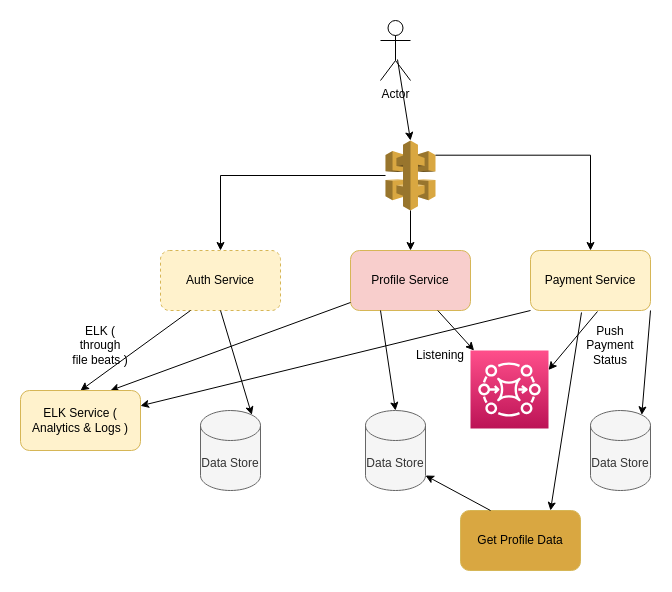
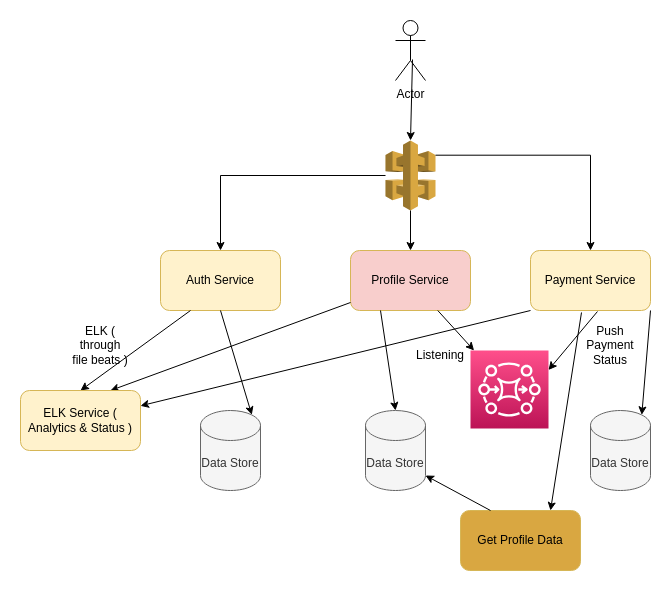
  <mxCell id="0" />
  <mxCell id="1" parent="0" />
  <mxCell id="2" value="Profile Service" style="rounded=1;whiteSpace=wrap;html=1;fillColor=#f8cecc;strokeColor=#d6b656;" parent="1" vertex="1"><mxGeometry x="350" y="250" width="120" height="60" as="geometry" /></mxCell>
  <mxCell id="3" value="Payment Service" style="rounded=1;whiteSpace=wrap;html=1;fillColor=#fff2cc;strokeColor=#d6b656;" parent="1" vertex="1"><mxGeometry x="530" y="250" width="120" height="60" as="geometry" /></mxCell>
- <mxCell id="4" value="Auth Service" style="rounded=1;whiteSpace=wrap;html=1;fillColor=#fff2cc;strokeColor=#d6b656;dashed=1;" parent="1" vertex="1"><mxGeometry x="160" y="250" width="120" height="60" as="geometry" /></mxCell>
- <mxCell id="5" value="Actor" style="shape=umlActor;verticalLabelPosition=bottom;verticalAlign=top;html=1;outlineConnect=0;" parent="1" vertex="1"><mxGeometry x="380" y="20" width="30" height="60" as="geometry" /></mxCell>
+ <mxCell id="4" value="Auth Service" style="rounded=1;whiteSpace=wrap;html=1;fillColor=#fff2cc;strokeColor=#d6b656;" parent="1" vertex="1"><mxGeometry x="160" y="250" width="120" height="60" as="geometry" /></mxCell>
+ <mxCell id="5" value="Actor" style="shape=umlActor;verticalLabelPosition=bottom;verticalAlign=top;html=1;outlineConnect=0;" parent="1" vertex="1"><mxGeometry x="395" y="20" width="30" height="60" as="geometry" /></mxCell>
  <mxCell id="6" value="" style="outlineConnect=0;dashed=0;verticalLabelPosition=bottom;verticalAlign=top;align=center;html=1;shape=mxgraph.aws3.api_gateway;fillColor=#D9A741;gradientColor=none;" parent="1" vertex="1"><mxGeometry x="385" y="140" width="50" height="70" as="geometry" /></mxCell>
  <mxCell id="7" value="" style="endArrow=classic;html=1;rounded=0;entryX=0.5;entryY=0;entryDx=0;entryDy=0;edgeStyle=orthogonalEdgeStyle;" parent="1" source="6" target="4" edge="1"><mxGeometry width="50" height="50" relative="1" as="geometry"><mxPoint x="300" y="250" as="sourcePoint" /><mxPoint x="350" y="200" as="targetPoint" /></mxGeometry></mxCell>
  <mxCell id="8" value="" style="endArrow=classic;html=1;rounded=0;exitX=1;exitY=0.21;exitDx=0;exitDy=0;exitPerimeter=0;entryX=0.5;entryY=0;entryDx=0;entryDy=0;edgeStyle=orthogonalEdgeStyle;" parent="1" source="6" target="3" edge="1"><mxGeometry width="50" height="50" relative="1" as="geometry"><mxPoint x="300" y="250" as="sourcePoint" /><mxPoint x="350" y="200" as="targetPoint" /></mxGeometry></mxCell>
  <mxCell id="9" value="" style="endArrow=classic;html=1;rounded=0;exitX=0.5;exitY=1;exitDx=0;exitDy=0;exitPerimeter=0;entryX=0.5;entryY=0;entryDx=0;entryDy=0;" parent="1" source="6" target="2" edge="1"><mxGeometry width="50" height="50" relative="1" as="geometry"><mxPoint x="300" y="250" as="sourcePoint" /><mxPoint x="350" y="200" as="targetPoint" /></mxGeometry></mxCell>
  <mxCell id="10" value="" style="endArrow=classic;html=1;rounded=0;exitX=0.25;exitY=1;exitDx=0;exitDy=0;entryX=0.5;entryY=0;entryDx=0;entryDy=0;" parent="1" source="4" target="14" edge="1"><mxGeometry width="50" height="50" relative="1" as="geometry"><mxPoint x="300" y="340" as="sourcePoint" /><mxPoint x="70.04" y="390" as="targetPoint" /></mxGeometry></mxCell>
  <mxCell id="11" value="ELK ( through file beats )" style="text;html=1;strokeColor=none;fillColor=none;align=center;verticalAlign=middle;whiteSpace=wrap;rounded=0;" parent="1" vertex="1"><mxGeometry x="70" y="330" width="60" height="30" as="geometry" /></mxCell>
  <mxCell id="12" value="" style="endArrow=classic;html=1;rounded=0;entryX=0.75;entryY=0;entryDx=0;entryDy=0;" parent="1" source="2" target="14" edge="1"><mxGeometry width="50" height="50" relative="1" as="geometry"><mxPoint x="300" y="450" as="sourcePoint" /><mxPoint x="130" y="400" as="targetPoint" /></mxGeometry></mxCell>
  <mxCell id="13" value="" style="endArrow=classic;html=1;rounded=0;exitX=0;exitY=1;exitDx=0;exitDy=0;" parent="1" source="3" target="14" edge="1"><mxGeometry width="50" height="50" relative="1" as="geometry"><mxPoint x="300" y="450" as="sourcePoint" /><mxPoint x="140" y="405" as="targetPoint" /></mxGeometry></mxCell>
- <mxCell id="14" value="ELK Service ( Analytics &amp;amp; Logs )" style="rounded=1;whiteSpace=wrap;html=1;fillColor=#fff2cc;strokeColor=#d6b656;" parent="1" vertex="1"><mxGeometry x="20" y="390" width="120" height="60" as="geometry" /></mxCell>
+ <mxCell id="14" value="ELK Service ( Analytics &amp;amp; Status )" style="rounded=1;whiteSpace=wrap;html=1;fillColor=#fff2cc;strokeColor=#d6b656;" parent="1" vertex="1"><mxGeometry x="20" y="390" width="120" height="60" as="geometry" /></mxCell>
  <mxCell id="15" value="" style="sketch=0;points=[[0,0,0],[0.25,0,0],[0.5,0,0],[0.75,0,0],[1,0,0],[0,1,0],[0.25,1,0],[0.5,1,0],[0.75,1,0],[1,1,0],[0,0.25,0],[0,0.5,0],[0,0.75,0],[1,0.25,0],[1,0.5,0],[1,0.75,0]];outlineConnect=0;fontColor=#232F3E;gradientColor=#FF4F8B;gradientDirection=north;fillColor=#BC1356;strokeColor=#ffffff;dashed=0;verticalLabelPosition=bottom;verticalAlign=top;align=center;html=1;fontSize=12;fontStyle=0;aspect=fixed;shape=mxgraph.aws4.resourceIcon;resIcon=mxgraph.aws4.mq;" parent="1" vertex="1"><mxGeometry x="470" y="350" width="78" height="78" as="geometry" /></mxCell>
  <mxCell id="16" value="" style="endArrow=classic;html=1;rounded=0;" parent="1" source="2" target="15" edge="1"><mxGeometry width="50" height="50" relative="1" as="geometry"><mxPoint x="300" y="370" as="sourcePoint" /><mxPoint x="350" y="320" as="targetPoint" /></mxGeometry></mxCell>
  <mxCell id="17" value="" style="endArrow=classic;html=1;rounded=0;exitX=0.558;exitY=1.017;exitDx=0;exitDy=0;exitPerimeter=0;entryX=1;entryY=0.25;entryDx=0;entryDy=0;entryPerimeter=0;" parent="1" source="3" target="15" edge="1"><mxGeometry width="50" height="50" relative="1" as="geometry"><mxPoint x="300" y="370" as="sourcePoint" /><mxPoint x="350" y="320" as="targetPoint" /></mxGeometry></mxCell>
  <mxCell id="18" value="Push Payment Status" style="text;html=1;strokeColor=none;fillColor=none;align=center;verticalAlign=middle;whiteSpace=wrap;rounded=0;" parent="1" vertex="1"><mxGeometry x="580" y="330" width="60" height="30" as="geometry" /></mxCell>
  <mxCell id="19" value="Listening" style="text;html=1;strokeColor=none;fillColor=none;align=center;verticalAlign=middle;whiteSpace=wrap;rounded=0;" parent="1" vertex="1"><mxGeometry x="410" y="340" width="60" height="30" as="geometry" /></mxCell>
  <mxCell id="20" value="Data Store" style="shape=cylinder3;whiteSpace=wrap;html=1;boundedLbl=1;backgroundOutline=1;size=15;fillColor=#f5f5f5;fontColor=#333333;strokeColor=#666666;" parent="1" vertex="1"><mxGeometry x="200" y="410" width="60" height="80" as="geometry" /></mxCell>
  <mxCell id="21" value="Data Store" style="shape=cylinder3;whiteSpace=wrap;html=1;boundedLbl=1;backgroundOutline=1;size=15;fillColor=#f5f5f5;fontColor=#333333;strokeColor=#666666;" parent="1" vertex="1"><mxGeometry x="365" y="410" width="60" height="80" as="geometry" /></mxCell>
  <mxCell id="22" value="Data Store" style="shape=cylinder3;whiteSpace=wrap;html=1;boundedLbl=1;backgroundOutline=1;size=15;fillColor=#f5f5f5;fontColor=#333333;strokeColor=#666666;" parent="1" vertex="1"><mxGeometry x="590" y="410" width="60" height="80" as="geometry" /></mxCell>
  <mxCell id="23" value="" style="endArrow=classic;html=1;rounded=0;exitX=0.5;exitY=1;exitDx=0;exitDy=0;entryX=0.855;entryY=0;entryDx=0;entryDy=4.35;entryPerimeter=0;" parent="1" source="4" target="20" edge="1"><mxGeometry width="50" height="50" relative="1" as="geometry"><mxPoint x="300" y="350" as="sourcePoint" /><mxPoint x="226" y="420" as="targetPoint" /></mxGeometry></mxCell>
  <mxCell id="24" value="" style="endArrow=classic;html=1;rounded=0;exitX=0.25;exitY=1;exitDx=0;exitDy=0;entryX=0.5;entryY=0;entryDx=0;entryDy=0;entryPerimeter=0;" parent="1" source="2" target="21" edge="1"><mxGeometry width="50" height="50" relative="1" as="geometry"><mxPoint x="300" y="350" as="sourcePoint" /><mxPoint x="350" y="300" as="targetPoint" /></mxGeometry></mxCell>
  <mxCell id="25" value="" style="endArrow=classic;html=1;rounded=0;exitX=1;exitY=1;exitDx=0;exitDy=0;entryX=0.855;entryY=0;entryDx=0;entryDy=4.35;entryPerimeter=0;" parent="1" source="3" target="22" edge="1"><mxGeometry width="50" height="50" relative="1" as="geometry"><mxPoint x="300" y="350" as="sourcePoint" /><mxPoint x="350" y="300" as="targetPoint" /></mxGeometry></mxCell>
  <mxCell id="26" value="Get Profile Data" style="rounded=1;whiteSpace=wrap;html=1;fillColor=#d9a741;strokeColor=#d6b656;" parent="1" vertex="1"><mxGeometry x="460" y="510" width="120" height="60" as="geometry" /></mxCell>
  <mxCell id="27" value="" style="endArrow=classic;html=1;rounded=0;exitX=0.425;exitY=1.033;exitDx=0;exitDy=0;exitPerimeter=0;entryX=0.75;entryY=0;entryDx=0;entryDy=0;" parent="1" source="3" target="26" edge="1"><mxGeometry width="50" height="50" relative="1" as="geometry"><mxPoint x="300" y="430" as="sourcePoint" /><mxPoint x="350" y="380" as="targetPoint" /></mxGeometry></mxCell>
  <mxCell id="28" value="" style="endArrow=classic;html=1;rounded=0;exitX=0.25;exitY=0;exitDx=0;exitDy=0;entryX=1;entryY=1;entryDx=0;entryDy=-15;entryPerimeter=0;" parent="1" source="26" target="21" edge="1"><mxGeometry width="50" height="50" relative="1" as="geometry"><mxPoint x="300" y="430" as="sourcePoint" /><mxPoint x="350" y="380" as="targetPoint" /></mxGeometry></mxCell>
  <mxCell id="29" value="" style="endArrow=classic;html=1;rounded=0;exitX=0.567;exitY=0.65;exitDx=0;exitDy=0;exitPerimeter=0;entryX=0.5;entryY=0;entryDx=0;entryDy=0;entryPerimeter=0;" edge="1" parent="1" source="5" target="6"><mxGeometry width="50" height="50" relative="1" as="geometry"><mxPoint x="300" y="230" as="sourcePoint" /><mxPoint x="350" y="180" as="targetPoint" /></mxGeometry></mxCell>
